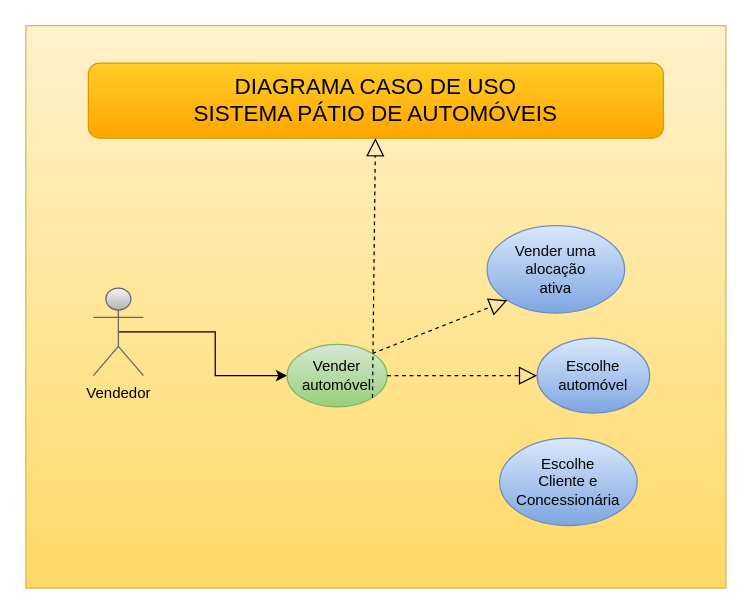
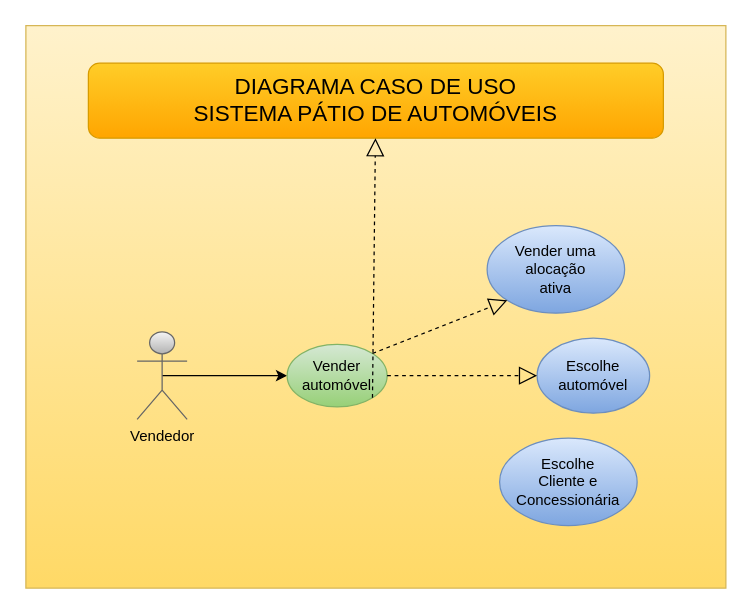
  <mxCell id="0" />
  <mxCell id="1" parent="0" />
  <mxCell id="2" value="" style="rounded=0;whiteSpace=wrap;html=1;fillColor=#fff2cc;gradientColor=#ffd966;strokeColor=#d6b656;" vertex="1" parent="1"><mxGeometry x="20" y="20" width="560" height="450" as="geometry" /></mxCell>
  <mxCell id="3" value="&lt;font style=&quot;font-size: 18px;&quot;&gt;DIAGRAMA CASO DE USO&lt;/font&gt;&lt;div style=&quot;font-size: 18px;&quot;&gt;&lt;font style=&quot;font-size: 18px;&quot;&gt;SISTEMA PÁTIO DE AUTOMÓVEIS&lt;/font&gt;&lt;/div&gt;" style="rounded=1;whiteSpace=wrap;html=1;fillColor=#ffcd28;gradientColor=#ffa500;strokeColor=#d79b00;" vertex="1" parent="1"><mxGeometry x="70" y="50" width="460" height="60" as="geometry" /></mxCell>
  <mxCell id="4" style="edgeStyle=orthogonalEdgeStyle;rounded=0;orthogonalLoop=1;jettySize=auto;html=1;exitX=0.5;exitY=0.5;exitDx=0;exitDy=0;exitPerimeter=0;" edge="1" parent="1" source="5" target="6"><mxGeometry relative="1" as="geometry" /></mxCell>
- <mxCell id="5" value="Vendedor" style="shape=umlActor;verticalLabelPosition=bottom;verticalAlign=top;html=1;outlineConnect=0;fillColor=#f5f5f5;gradientColor=#b3b3b3;strokeColor=#666666;" vertex="1" parent="1"><mxGeometry x="74" y="230" width="40" height="70" as="geometry" /></mxCell>
+ <mxCell id="5" value="Vendedor" style="shape=umlActor;verticalLabelPosition=bottom;verticalAlign=top;html=1;outlineConnect=0;fillColor=#f5f5f5;gradientColor=#b3b3b3;strokeColor=#666666;" vertex="1" parent="1"><mxGeometry x="109" y="265" width="40" height="70" as="geometry" /></mxCell>
  <mxCell id="6" value="Vender&lt;div&gt;automóvel&lt;/div&gt;" style="ellipse;whiteSpace=wrap;html=1;fillColor=#d5e8d4;gradientColor=#97d077;strokeColor=#82b366;" vertex="1" parent="1"><mxGeometry x="229" y="275" width="80" height="50" as="geometry" /></mxCell>
  <mxCell id="7" value="Vender uma&lt;div&gt;alocação&lt;/div&gt;&lt;div&gt;ativa&lt;/div&gt;" style="ellipse;whiteSpace=wrap;html=1;fillColor=#dae8fc;gradientColor=#7ea6e0;strokeColor=#6c8ebf;" vertex="1" parent="1"><mxGeometry x="389" y="180" width="110" height="70" as="geometry" /></mxCell>
  <mxCell id="8" value="Escolhe&lt;div&gt;automóvel&lt;/div&gt;" style="ellipse;whiteSpace=wrap;html=1;fillColor=#dae8fc;gradientColor=#7ea6e0;strokeColor=#6c8ebf;" vertex="1" parent="1"><mxGeometry x="429" y="270" width="90" height="60" as="geometry" /></mxCell>
  <mxCell id="9" value="Escolhe&lt;div&gt;Cliente e&lt;/div&gt;&lt;div&gt;Concessionária&lt;/div&gt;" style="ellipse;whiteSpace=wrap;html=1;fillColor=#dae8fc;gradientColor=#7ea6e0;strokeColor=#6c8ebf;" vertex="1" parent="1"><mxGeometry x="399" y="350" width="110" height="70" as="geometry" /></mxCell>
  <mxCell id="10" value="" style="endArrow=block;dashed=1;endFill=0;endSize=12;html=1;rounded=0;exitX=1;exitY=0;exitDx=0;exitDy=0;entryX=0;entryY=1;entryDx=0;entryDy=0;" edge="1" parent="1" source="6" target="7"><mxGeometry width="160" relative="1" as="geometry"><mxPoint x="313" y="260" as="sourcePoint" /><mxPoint x="473" y="260" as="targetPoint" /></mxGeometry></mxCell>
  <mxCell id="11" value="" style="endArrow=block;dashed=1;endFill=0;endSize=12;html=1;rounded=0;exitX=1;exitY=0.5;exitDx=0;exitDy=0;entryX=0;entryY=0.5;entryDx=0;entryDy=0;" edge="1" parent="1" source="6" target="8"><mxGeometry width="160" relative="1" as="geometry"><mxPoint x="328" y="286" as="sourcePoint" /><mxPoint x="415" y="250" as="targetPoint" /></mxGeometry></mxCell>
  <mxCell id="12" value="" style="endArrow=block;dashed=1;endFill=0;endSize=12;html=1;rounded=0;exitX=1;exitY=1;exitDx=0;exitDy=0;" edge="1" parent="1" source="6" target="3"><mxGeometry width="160" relative="1" as="geometry"><mxPoint x="319" y="350" as="sourcePoint" /><mxPoint x="399" y="360" as="targetPoint" /></mxGeometry></mxCell>
